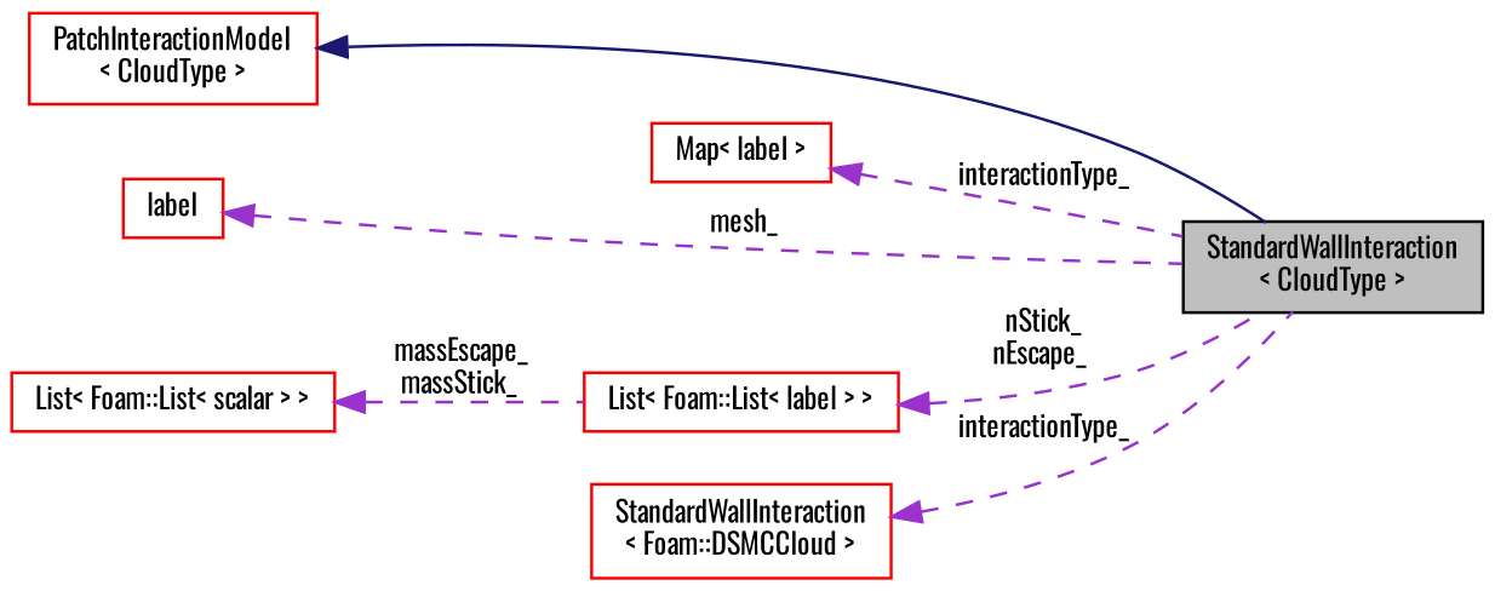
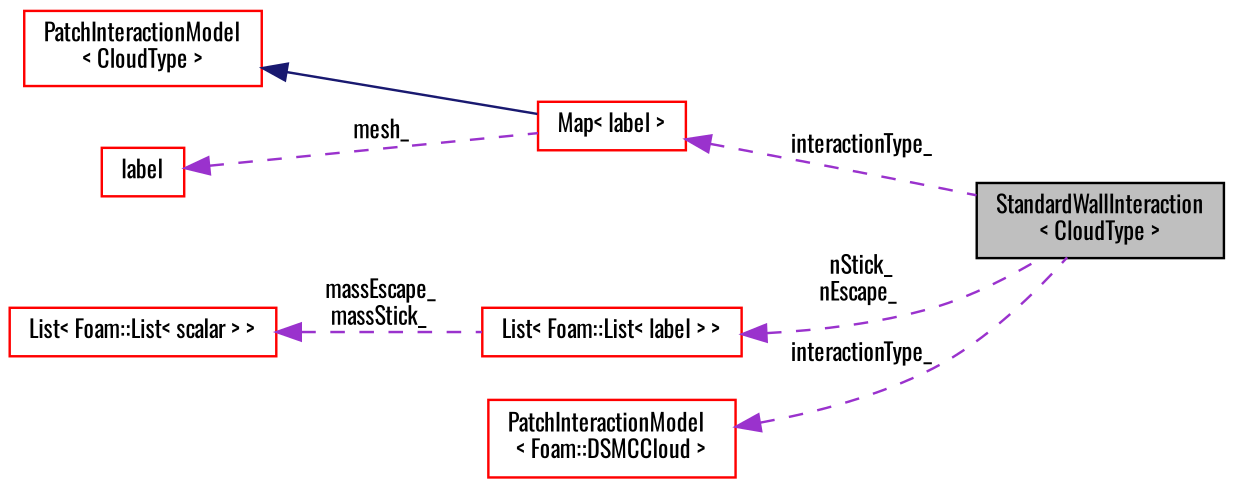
  digraph {
    fontname=Oswald
    rankdir=LR
    node [color=red fontname=Oswald fontsize=10 shape=record]
    edge [color=darkorchid3 dir=back fontname=Oswald fontsize=10 labelfontname=Helvetica labelfontsize=10 style=dashed]
    n1 [color=black fillcolor=grey75 fontcolor=black height=0.2 label="StandardWallInteraction\l\< CloudType \>" style=filled width=0.4]
    n2 [height=0.2 label="PatchInteractionModel\l\< CloudType \>" width=0.4]
    n3 [height=0.2 label="List\< Foam::List\< label \> \>" width=0.4]
    n4 [height=0.2 label="List\< Foam::List\< scalar \> \>" width=0.4]
    n5 [height=0.2 label="Map\< label \>" width=0.4]
    n6 [height=0.2 label=label width=0.4]
-   n7 [height=0.2 label="StandardWallInteraction\l\< Foam::DSMCCloud \>" width=0.4]
-   n2 -> n1 [color=midnightblue style=solid]
+   n7 [height=0.2 label="PatchInteractionModel\l\< Foam::DSMCCloud \>" width=0.4]
+   n2 -> n5 [color=midnightblue style=solid]
    n3 -> n1 [label=" nStick_\nnEscape_"]
    n4 -> n3 [label=" massEscape_\nmassStick_"]
    n5 -> n1 [label=" interactionType_"]
-   n6 -> n1 [label=" mesh_"]
+   n6 -> n5 [label=" mesh_"]
    n7 -> n1 [label=" interactionType_"]
  }
